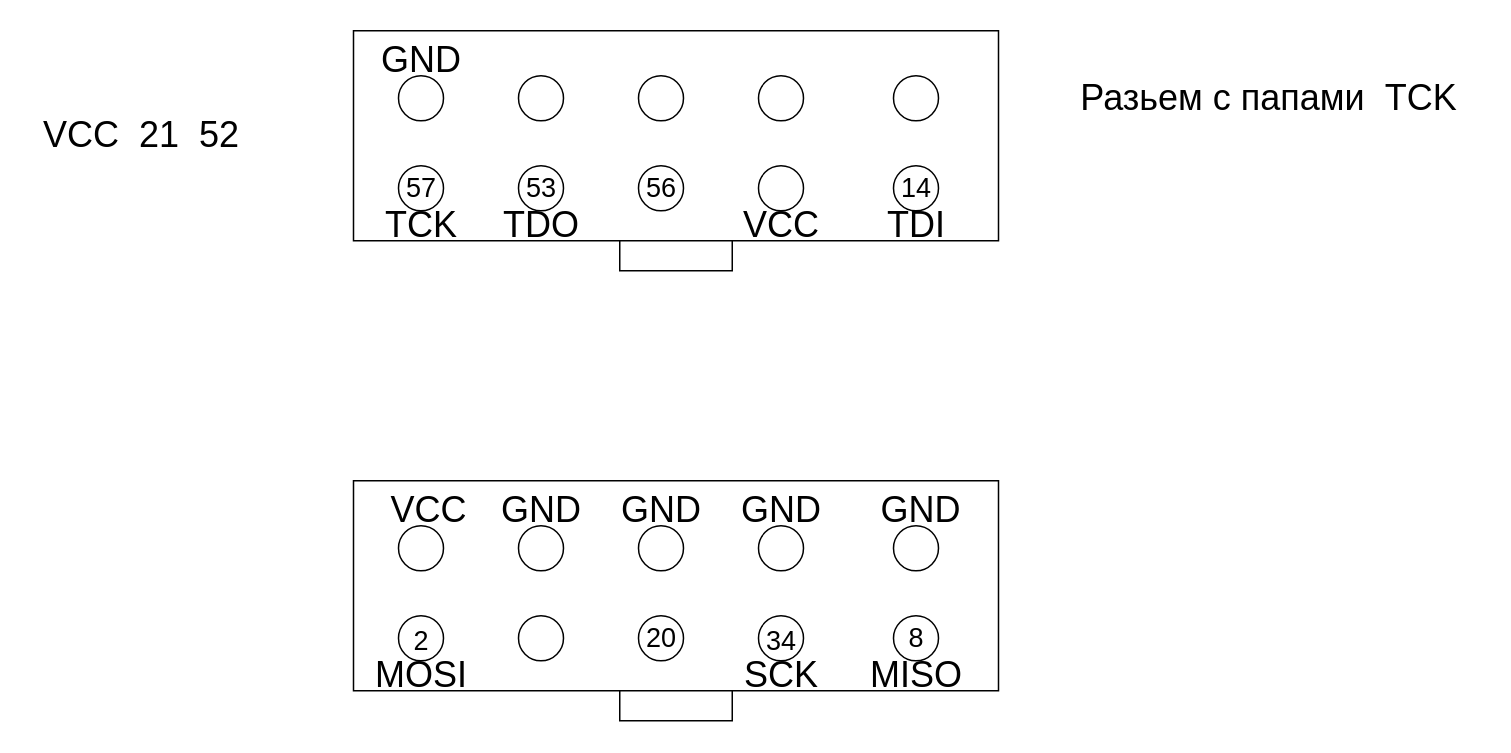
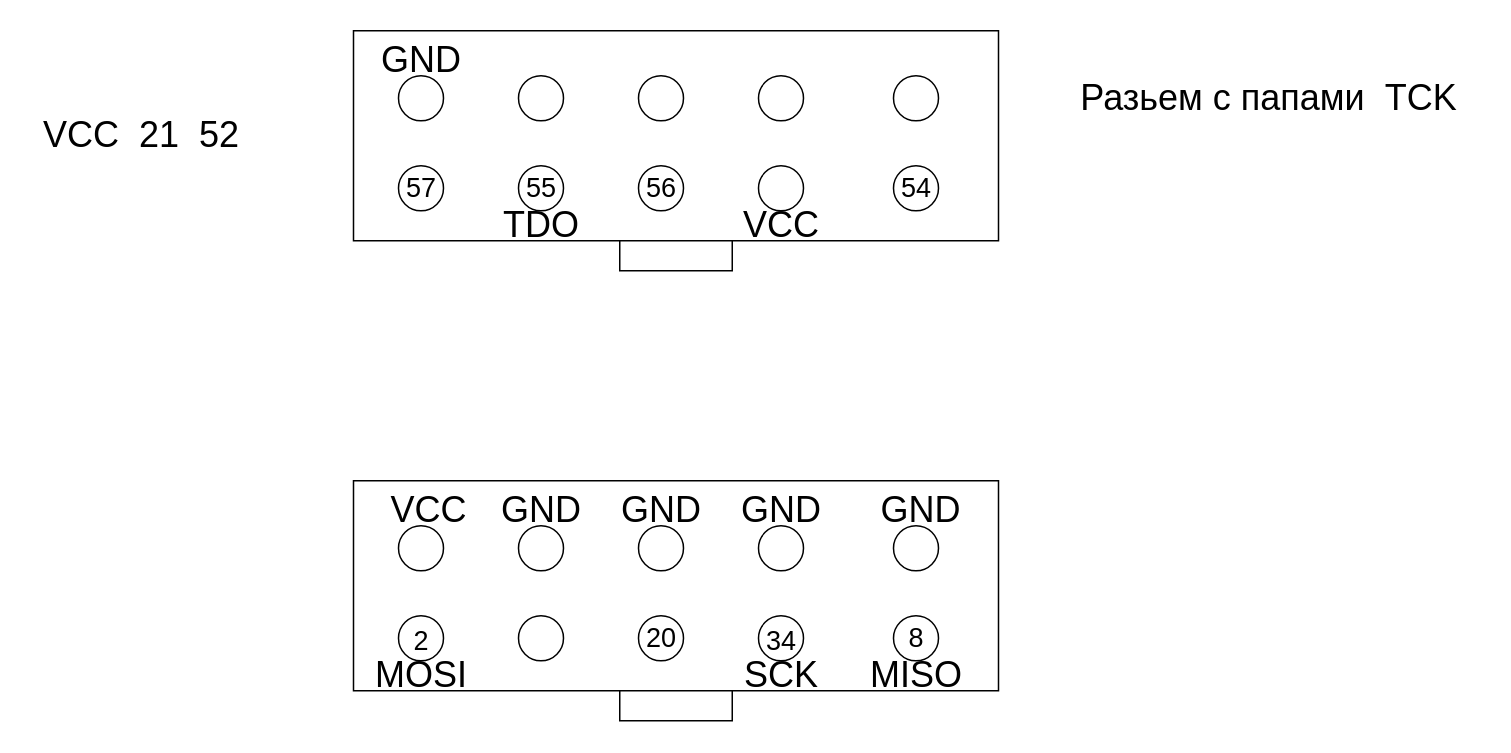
  <mxCell id="0" />
  <mxCell id="1" parent="0" />
  <mxCell id="2" value="" style="rounded=0;whiteSpace=wrap;html=1;" vertex="1" parent="1"><mxGeometry x="235" y="20" width="430" height="140" as="geometry" /></mxCell>
  <mxCell id="3" value="" style="rounded=0;whiteSpace=wrap;html=1;" vertex="1" parent="1"><mxGeometry x="412.5" y="160" width="75" height="20" as="geometry" /></mxCell>
  <mxCell id="4" value="" style="ellipse;whiteSpace=wrap;html=1;aspect=fixed;" vertex="1" parent="1"><mxGeometry x="265" y="50" width="30" height="30" as="geometry" /></mxCell>
  <mxCell id="5" value="" style="ellipse;whiteSpace=wrap;html=1;aspect=fixed;" vertex="1" parent="1"><mxGeometry x="345" y="50" width="30" height="30" as="geometry" /></mxCell>
  <mxCell id="6" value="" style="ellipse;whiteSpace=wrap;html=1;aspect=fixed;" vertex="1" parent="1"><mxGeometry x="595" y="50" width="30" height="30" as="geometry" /></mxCell>
  <mxCell id="7" value="" style="ellipse;whiteSpace=wrap;html=1;aspect=fixed;" vertex="1" parent="1"><mxGeometry x="595" y="110" width="30" height="30" as="geometry" /></mxCell>
  <mxCell id="8" value="" style="ellipse;whiteSpace=wrap;html=1;aspect=fixed;" vertex="1" parent="1"><mxGeometry x="505" y="110" width="30" height="30" as="geometry" /></mxCell>
  <mxCell id="9" value="" style="ellipse;whiteSpace=wrap;html=1;aspect=fixed;" vertex="1" parent="1"><mxGeometry x="265" y="110" width="30" height="30" as="geometry" /></mxCell>
  <mxCell id="10" value="" style="ellipse;whiteSpace=wrap;html=1;aspect=fixed;" vertex="1" parent="1"><mxGeometry x="345" y="110" width="30" height="30" as="geometry" /></mxCell>
  <mxCell id="11" value="" style="ellipse;whiteSpace=wrap;html=1;aspect=fixed;" vertex="1" parent="1"><mxGeometry x="425" y="50" width="30" height="30" as="geometry" /></mxCell>
  <mxCell id="12" value="" style="ellipse;whiteSpace=wrap;html=1;aspect=fixed;" vertex="1" parent="1"><mxGeometry x="425" y="110" width="30" height="30" as="geometry" /></mxCell>
  <mxCell id="13" value="" style="ellipse;whiteSpace=wrap;html=1;aspect=fixed;" vertex="1" parent="1"><mxGeometry x="505" y="50" width="30" height="30" as="geometry" /></mxCell>
  <mxCell id="14" value="&lt;font style=&quot;font-size: 24px;&quot;&gt;Разьем с папами&amp;nbsp; TCK&lt;/font&gt;" style="text;html=1;align=center;verticalAlign=middle;resizable=0;points=[];autosize=1;strokeColor=none;fillColor=none;" vertex="1" parent="1"><mxGeometry x="705" y="55" width="280" height="20" as="geometry" /></mxCell>
- <mxCell id="15" value="&lt;span style=&quot;font-size: 24px;&quot;&gt;TCK&lt;/span&gt;" style="text;html=1;align=center;verticalAlign=middle;resizable=0;points=[];autosize=1;strokeColor=none;fillColor=none;" vertex="1" parent="1"><mxGeometry x="250" y="140" width="60" height="20" as="geometry" /></mxCell>
  <mxCell id="16" value="&lt;span style=&quot;font-size: 24px;&quot;&gt;GND&lt;/span&gt;" style="text;html=1;align=center;verticalAlign=middle;resizable=0;points=[];autosize=1;strokeColor=none;fillColor=none;" vertex="1" parent="1"><mxGeometry x="245" y="30" width="70" height="20" as="geometry" /></mxCell>
  <mxCell id="17" value="&lt;span style=&quot;font-size: 24px;&quot;&gt;VCC&lt;/span&gt;" style="text;html=1;align=center;verticalAlign=middle;resizable=0;points=[];autosize=1;strokeColor=none;fillColor=none;" vertex="1" parent="1"><mxGeometry x="485" y="140" width="70" height="20" as="geometry" /></mxCell>
- <mxCell id="18" value="&lt;span style=&quot;font-size: 24px;&quot;&gt;TDI&lt;/span&gt;" style="text;html=1;align=center;verticalAlign=middle;resizable=0;points=[];autosize=1;strokeColor=none;fillColor=none;" vertex="1" parent="1"><mxGeometry x="585" y="140" width="50" height="20" as="geometry" /></mxCell>
  <mxCell id="19" value="&lt;span style=&quot;font-size: 24px;&quot;&gt;TDO&lt;/span&gt;" style="text;html=1;align=center;verticalAlign=middle;resizable=0;points=[];autosize=1;strokeColor=none;fillColor=none;" vertex="1" parent="1"><mxGeometry x="325" y="140" width="70" height="20" as="geometry" /></mxCell>
  <mxCell id="20" value="&lt;font style=&quot;font-size: 18px;&quot;&gt;57&lt;/font&gt;" style="text;html=1;align=center;verticalAlign=middle;resizable=0;points=[];autosize=1;strokeColor=none;fillColor=none;" vertex="1" parent="1"><mxGeometry x="260" y="115" width="40" height="20" as="geometry" /></mxCell>
- <mxCell id="21" value="&lt;font style=&quot;font-size: 18px;&quot;&gt;14&lt;/font&gt;" style="text;html=1;align=center;verticalAlign=middle;resizable=0;points=[];autosize=1;strokeColor=none;fillColor=none;" vertex="1" parent="1"><mxGeometry x="590" y="115" width="40" height="20" as="geometry" /></mxCell>
- <mxCell id="22" value="&lt;font style=&quot;font-size: 18px;&quot;&gt;53&lt;/font&gt;" style="text;html=1;align=center;verticalAlign=middle;resizable=0;points=[];autosize=1;strokeColor=none;fillColor=none;" vertex="1" parent="1"><mxGeometry x="340" y="115" width="40" height="20" as="geometry" /></mxCell>
+ <mxCell id="21" value="&lt;font style=&quot;font-size: 18px;&quot;&gt;54&lt;/font&gt;" style="text;html=1;align=center;verticalAlign=middle;resizable=0;points=[];autosize=1;strokeColor=none;fillColor=none;" vertex="1" parent="1"><mxGeometry x="590" y="115" width="40" height="20" as="geometry" /></mxCell>
+ <mxCell id="22" value="&lt;font style=&quot;font-size: 18px;&quot;&gt;55&lt;/font&gt;" style="text;html=1;align=center;verticalAlign=middle;resizable=0;points=[];autosize=1;strokeColor=none;fillColor=none;" vertex="1" parent="1"><mxGeometry x="340" y="115" width="40" height="20" as="geometry" /></mxCell>
  <mxCell id="23" value="&lt;font style=&quot;font-size: 18px;&quot;&gt;56&lt;/font&gt;" style="text;html=1;align=center;verticalAlign=middle;resizable=0;points=[];autosize=1;strokeColor=none;fillColor=none;" vertex="1" parent="1"><mxGeometry x="420" y="115" width="40" height="20" as="geometry" /></mxCell>
  <mxCell id="24" value="&lt;span style=&quot;font-size: 24px;&quot;&gt;VCC&amp;nbsp; 21&amp;nbsp; 52&amp;nbsp;&amp;nbsp;&lt;/span&gt;" style="text;html=1;align=center;verticalAlign=middle;resizable=0;points=[];autosize=1;strokeColor=none;fillColor=none;" vertex="1" parent="1"><mxGeometry x="20" y="80" width="160" height="20" as="geometry" /></mxCell>
  <mxCell id="25" value="" style="rounded=0;whiteSpace=wrap;html=1;" vertex="1" parent="1"><mxGeometry x="235" y="320" width="430" height="140" as="geometry" /></mxCell>
  <mxCell id="26" value="" style="rounded=0;whiteSpace=wrap;html=1;" vertex="1" parent="1"><mxGeometry x="412.5" y="460" width="75" height="20" as="geometry" /></mxCell>
  <mxCell id="27" value="" style="ellipse;whiteSpace=wrap;html=1;aspect=fixed;" vertex="1" parent="1"><mxGeometry x="265" y="350" width="30" height="30" as="geometry" /></mxCell>
  <mxCell id="28" value="" style="ellipse;whiteSpace=wrap;html=1;aspect=fixed;" vertex="1" parent="1"><mxGeometry x="345" y="350" width="30" height="30" as="geometry" /></mxCell>
  <mxCell id="29" value="" style="ellipse;whiteSpace=wrap;html=1;aspect=fixed;" vertex="1" parent="1"><mxGeometry x="595" y="350" width="30" height="30" as="geometry" /></mxCell>
  <mxCell id="30" value="" style="ellipse;whiteSpace=wrap;html=1;aspect=fixed;" vertex="1" parent="1"><mxGeometry x="595" y="410" width="30" height="30" as="geometry" /></mxCell>
  <mxCell id="31" value="" style="ellipse;whiteSpace=wrap;html=1;aspect=fixed;" vertex="1" parent="1"><mxGeometry x="505" y="410" width="30" height="30" as="geometry" /></mxCell>
  <mxCell id="32" value="" style="ellipse;whiteSpace=wrap;html=1;aspect=fixed;" vertex="1" parent="1"><mxGeometry x="265" y="410" width="30" height="30" as="geometry" /></mxCell>
  <mxCell id="33" value="" style="ellipse;whiteSpace=wrap;html=1;aspect=fixed;" vertex="1" parent="1"><mxGeometry x="345" y="410" width="30" height="30" as="geometry" /></mxCell>
  <mxCell id="34" value="" style="ellipse;whiteSpace=wrap;html=1;aspect=fixed;" vertex="1" parent="1"><mxGeometry x="425" y="350" width="30" height="30" as="geometry" /></mxCell>
  <mxCell id="35" value="" style="ellipse;whiteSpace=wrap;html=1;aspect=fixed;" vertex="1" parent="1"><mxGeometry x="425" y="410" width="30" height="30" as="geometry" /></mxCell>
  <mxCell id="36" value="" style="ellipse;whiteSpace=wrap;html=1;aspect=fixed;" vertex="1" parent="1"><mxGeometry x="505" y="350" width="30" height="30" as="geometry" /></mxCell>
  <mxCell id="37" value="&lt;span style=&quot;font-size: 24px;&quot;&gt;MOSI&lt;/span&gt;" style="text;html=1;align=center;verticalAlign=middle;resizable=0;points=[];autosize=1;strokeColor=none;fillColor=none;" vertex="1" parent="1"><mxGeometry x="240" y="440" width="80" height="20" as="geometry" /></mxCell>
  <mxCell id="38" value="&lt;span style=&quot;font-size: 24px;&quot;&gt;GND&lt;/span&gt;" style="text;html=1;align=center;verticalAlign=middle;resizable=0;points=[];autosize=1;strokeColor=none;fillColor=none;" vertex="1" parent="1"><mxGeometry x="325" y="330" width="70" height="20" as="geometry" /></mxCell>
  <mxCell id="39" value="&lt;span style=&quot;font-size: 24px;&quot;&gt;SCK&lt;/span&gt;" style="text;html=1;align=center;verticalAlign=middle;resizable=0;points=[];autosize=1;strokeColor=none;fillColor=none;" vertex="1" parent="1"><mxGeometry x="490" y="440" width="60" height="20" as="geometry" /></mxCell>
  <mxCell id="40" value="&lt;span style=&quot;font-size: 24px;&quot;&gt;MISO&lt;/span&gt;" style="text;html=1;align=center;verticalAlign=middle;resizable=0;points=[];autosize=1;strokeColor=none;fillColor=none;" vertex="1" parent="1"><mxGeometry x="570" y="440" width="80" height="20" as="geometry" /></mxCell>
  <mxCell id="41" value="&lt;span style=&quot;font-size: 24px;&quot;&gt;GND&lt;/span&gt;" style="text;html=1;align=center;verticalAlign=middle;resizable=0;points=[];autosize=1;strokeColor=none;fillColor=none;" vertex="1" parent="1"><mxGeometry x="577.5" y="330" width="70" height="20" as="geometry" /></mxCell>
  <mxCell id="42" value="&lt;span style=&quot;font-size: 24px;&quot;&gt;GND&lt;/span&gt;" style="text;html=1;align=center;verticalAlign=middle;resizable=0;points=[];autosize=1;strokeColor=none;fillColor=none;" vertex="1" parent="1"><mxGeometry x="405" y="330" width="70" height="20" as="geometry" /></mxCell>
  <mxCell id="43" value="&lt;span style=&quot;font-size: 24px;&quot;&gt;GND&lt;/span&gt;" style="text;html=1;align=center;verticalAlign=middle;resizable=0;points=[];autosize=1;strokeColor=none;fillColor=none;" vertex="1" parent="1"><mxGeometry x="485" y="330" width="70" height="20" as="geometry" /></mxCell>
  <mxCell id="44" value="&lt;span style=&quot;font-size: 24px;&quot;&gt;VCC&lt;/span&gt;" style="text;html=1;align=center;verticalAlign=middle;resizable=0;points=[];autosize=1;strokeColor=none;fillColor=none;" vertex="1" parent="1"><mxGeometry x="250" y="330" width="70" height="20" as="geometry" /></mxCell>
  <mxCell id="45" value="&lt;font style=&quot;font-size: 18px;&quot;&gt;2&lt;/font&gt;" style="text;html=1;align=center;verticalAlign=middle;resizable=0;points=[];autosize=1;strokeColor=none;fillColor=none;" vertex="1" parent="1"><mxGeometry x="265" y="417" width="30" height="20" as="geometry" /></mxCell>
  <mxCell id="46" value="&lt;font style=&quot;font-size: 18px;&quot;&gt;20&lt;/font&gt;" style="text;html=1;align=center;verticalAlign=middle;resizable=0;points=[];autosize=1;strokeColor=none;fillColor=none;" vertex="1" parent="1"><mxGeometry x="420" y="415" width="40" height="20" as="geometry" /></mxCell>
  <mxCell id="47" value="&lt;font style=&quot;font-size: 18px;&quot;&gt;34&lt;/font&gt;" style="text;html=1;align=center;verticalAlign=middle;resizable=0;points=[];autosize=1;strokeColor=none;fillColor=none;" vertex="1" parent="1"><mxGeometry x="500" y="417" width="40" height="20" as="geometry" /></mxCell>
  <mxCell id="48" value="&lt;font style=&quot;font-size: 18px;&quot;&gt;8&lt;/font&gt;" style="text;html=1;align=center;verticalAlign=middle;resizable=0;points=[];autosize=1;strokeColor=none;fillColor=none;" vertex="1" parent="1"><mxGeometry x="595" y="415" width="30" height="20" as="geometry" /></mxCell>
